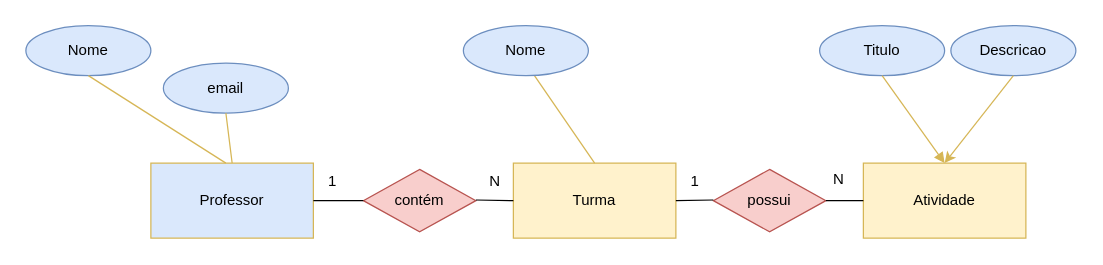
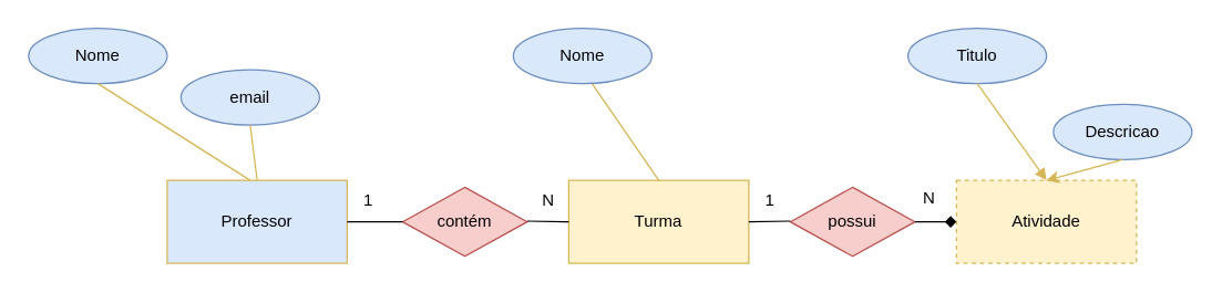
  <mxCell id="0" />
  <mxCell id="1" parent="0" />
  <mxCell id="2" value="Professor" style="whiteSpace=wrap;html=1;align=center;fillColor=#dae8fc;strokeColor=#d6b656;" parent="1" vertex="1"><mxGeometry x="120" y="130" width="130" height="60" as="geometry" /></mxCell>
  <mxCell id="3" value="Turma" style="whiteSpace=wrap;html=1;align=center;fillColor=#fff2cc;strokeColor=#d6b656;" parent="1" vertex="1"><mxGeometry y="130" width="130" height="60" as="geometry" x="410" /></mxCell>
- <mxCell id="4" value="Atividade" style="whiteSpace=wrap;html=1;align=center;fillColor=#fff2cc;strokeColor=#d6b656;" parent="1" vertex="1"><mxGeometry x="690" y="130" width="130" height="60" as="geometry" /></mxCell>
+ <mxCell id="4" value="Atividade" style="whiteSpace=wrap;html=1;align=center;fillColor=#fff2cc;strokeColor=#d6b656;dashed=1;" parent="1" vertex="1"><mxGeometry x="690" y="130" width="130" height="60" as="geometry" /></mxCell>
  <mxCell id="5" value="possui" style="shape=rhombus;perimeter=rhombusPerimeter;whiteSpace=wrap;html=1;align=center;fillColor=#f8cecc;strokeColor=#b85450;" parent="1" vertex="1"><mxGeometry x="570" y="135" width="90" height="50" as="geometry" /></mxCell>
  <mxCell id="6" value="contém" style="shape=rhombus;perimeter=rhombusPerimeter;whiteSpace=wrap;html=1;align=center;fillColor=#f8cecc;strokeColor=#b85450;" parent="1" vertex="1"><mxGeometry x="290" y="135" width="90" height="50" as="geometry" /></mxCell>
  <mxCell id="7" value="" style="endArrow=none;html=1;rounded=0;entryX=0;entryY=0.5;entryDx=0;entryDy=0;exitX=1;exitY=0.5;exitDx=0;exitDy=0;" parent="1" source="2" target="6" edge="1"><mxGeometry relative="1" as="geometry"><mxPoint x="380" y="300" as="sourcePoint" /><mxPoint x="540" y="300" as="targetPoint" /></mxGeometry></mxCell>
  <mxCell id="8" value="" style="endArrow=none;html=1;rounded=0;exitX=1;exitY=0.5;exitDx=0;exitDy=0;entryX=0;entryY=0.5;entryDx=0;entryDy=0;" parent="1" target="3" edge="1"><mxGeometry relative="1" as="geometry"><mxPoint x="380" y="159.5" as="sourcePoint" /><mxPoint y="160" as="targetPoint" x="410" /></mxGeometry></mxCell>
  <mxCell id="9" value="" style="endArrow=none;html=1;rounded=0;entryX=0;entryY=0.5;entryDx=0;entryDy=0;" parent="1" edge="1"><mxGeometry relative="1" as="geometry"><mxPoint x="540" y="160" as="sourcePoint" /><mxPoint x="570" y="159.5" as="targetPoint" /></mxGeometry></mxCell>
- <mxCell id="10" value="" style="endArrow=none;html=1;rounded=0;entryX=0;entryY=0.5;entryDx=0;entryDy=0;exitX=1;exitY=0.5;exitDx=0;exitDy=0;" parent="1" source="5" target="4" edge="1"><mxGeometry relative="1" as="geometry"><mxPoint x="380" y="300" as="sourcePoint" /><mxPoint x="540" y="300" as="targetPoint" /></mxGeometry></mxCell>
+ <mxCell id="10" value="" style="endArrow=diamond;html=1;rounded=0;entryX=0;entryY=0.5;entryDx=0;entryDy=0;exitX=1;exitY=0.5;exitDx=0;exitDy=0;" parent="1" source="5" target="4" edge="1"><mxGeometry relative="1" as="geometry"><mxPoint x="380" y="300" as="sourcePoint" /><mxPoint x="540" y="300" as="targetPoint" /></mxGeometry></mxCell>
  <mxCell id="11" value="email" style="ellipse;whiteSpace=wrap;html=1;align=center;fillColor=#dae8fc;strokeColor=#6c8ebf;" parent="1" vertex="1"><mxGeometry x="130" y="50" width="100" height="40" as="geometry" /></mxCell>
  <mxCell id="12" value="" style="endArrow=none;html=1;rounded=0;exitX=0.5;exitY=1;exitDx=0;exitDy=0;entryX=0.5;entryY=0;entryDx=0;entryDy=0;fillColor=#fff2cc;strokeColor=#d6b656;" parent="1" source="11" target="2" edge="1"><mxGeometry relative="1" as="geometry"><mxPoint x="380" y="300" as="sourcePoint" /><mxPoint x="540" y="300" as="targetPoint" /></mxGeometry></mxCell>
  <mxCell id="13" value="" style="endArrow=none;html=1;rounded=0;exitX=0.5;exitY=0;exitDx=0;exitDy=0;fillColor=#fff2cc;strokeColor=#d6b656;" parent="1" source="3" edge="1"><mxGeometry relative="1" as="geometry"><mxPoint x="280" y="70" as="sourcePoint" /><mxPoint x="420" y="50" as="targetPoint" /></mxGeometry></mxCell>
  <mxCell id="14" value="Nome" style="ellipse;whiteSpace=wrap;html=1;align=center;fillColor=#dae8fc;strokeColor=#6c8ebf;" parent="1" vertex="1"><mxGeometry x="370" y="20" width="100" height="40" as="geometry" /></mxCell>
  <mxCell id="15" value="Titulo" style="ellipse;whiteSpace=wrap;html=1;align=center;fillColor=#dae8fc;strokeColor=#6c8ebf;" parent="1" vertex="1"><mxGeometry x="655" y="20" width="100" height="40" as="geometry" /></mxCell>
- <mxCell id="16" value="Descricao" style="ellipse;whiteSpace=wrap;html=1;align=center;fillColor=#dae8fc;strokeColor=#6c8ebf;" parent="1" vertex="1"><mxGeometry x="760" y="20" width="100" height="40" as="geometry" /></mxCell>
+ <mxCell id="16" value="Descricao" style="ellipse;whiteSpace=wrap;html=1;align=center;fillColor=#dae8fc;strokeColor=#6c8ebf;" parent="1" vertex="1"><mxGeometry x="760" y="75" width="100" height="40" as="geometry" /></mxCell>
  <mxCell id="17" value="" style="endArrow=block;html=1;rounded=0;exitX=0.5;exitY=1;exitDx=0;exitDy=0;entryX=0.5;entryY=0;entryDx=0;entryDy=0;fillColor=#fff2cc;strokeColor=#d6b656;" parent="1" source="15" target="4" edge="1"><mxGeometry relative="1" as="geometry"><mxPoint x="380" y="300" as="sourcePoint" /><mxPoint x="540" y="300" as="targetPoint" /></mxGeometry></mxCell>
  <mxCell id="18" value="" style="endArrow=classic;html=1;rounded=0;exitX=0.5;exitY=1;exitDx=0;exitDy=0;entryX=0.5;entryY=0;entryDx=0;entryDy=0;fillColor=#fff2cc;strokeColor=#d6b656;" parent="1" source="16" target="4" edge="1"><mxGeometry relative="1" as="geometry"><mxPoint x="690" y="70" as="sourcePoint" /><mxPoint x="765" y="140" as="targetPoint" /></mxGeometry></mxCell>
  <mxCell id="19" value="1" style="text;html=1;align=center;verticalAlign=middle;resizable=0;points=[];autosize=1;strokeColor=none;fillColor=none;" parent="1" vertex="1"><mxGeometry x="250" y="130" width="30" height="30" as="geometry" /></mxCell>
  <mxCell id="20" value="N" style="text;html=1;align=center;verticalAlign=middle;resizable=0;points=[];autosize=1;strokeColor=none;fillColor=none;" parent="1" vertex="1"><mxGeometry x="380" y="130" width="30" height="30" as="geometry" /></mxCell>
  <mxCell id="21" value="1" style="text;html=1;align=center;verticalAlign=middle;resizable=0;points=[];autosize=1;strokeColor=none;fillColor=none;" parent="1" vertex="1"><mxGeometry x="540" y="130" width="30" height="30" as="geometry" /></mxCell>
  <mxCell id="22" value="N" style="text;html=1;align=center;verticalAlign=middle;resizable=0;points=[];autosize=1;strokeColor=none;fillColor=none;" parent="1" vertex="1"><mxGeometry x="655" y="128" width="30" height="30" as="geometry" /></mxCell>
  <mxCell id="23" value="Nome" style="ellipse;whiteSpace=wrap;html=1;align=center;fillColor=#dae8fc;strokeColor=#6c8ebf;" parent="1" vertex="1"><mxGeometry x="20" y="20" width="100" height="40" as="geometry" /></mxCell>
  <mxCell id="24" value="" style="endArrow=none;html=1;rounded=0;exitX=0.5;exitY=1;exitDx=0;exitDy=0;fillColor=#fff2cc;strokeColor=#d6b656;" parent="1" source="23" edge="1"><mxGeometry relative="1" as="geometry"><mxPoint x="190" y="70" as="sourcePoint" /><mxPoint x="180" y="130" as="targetPoint" /></mxGeometry></mxCell>
